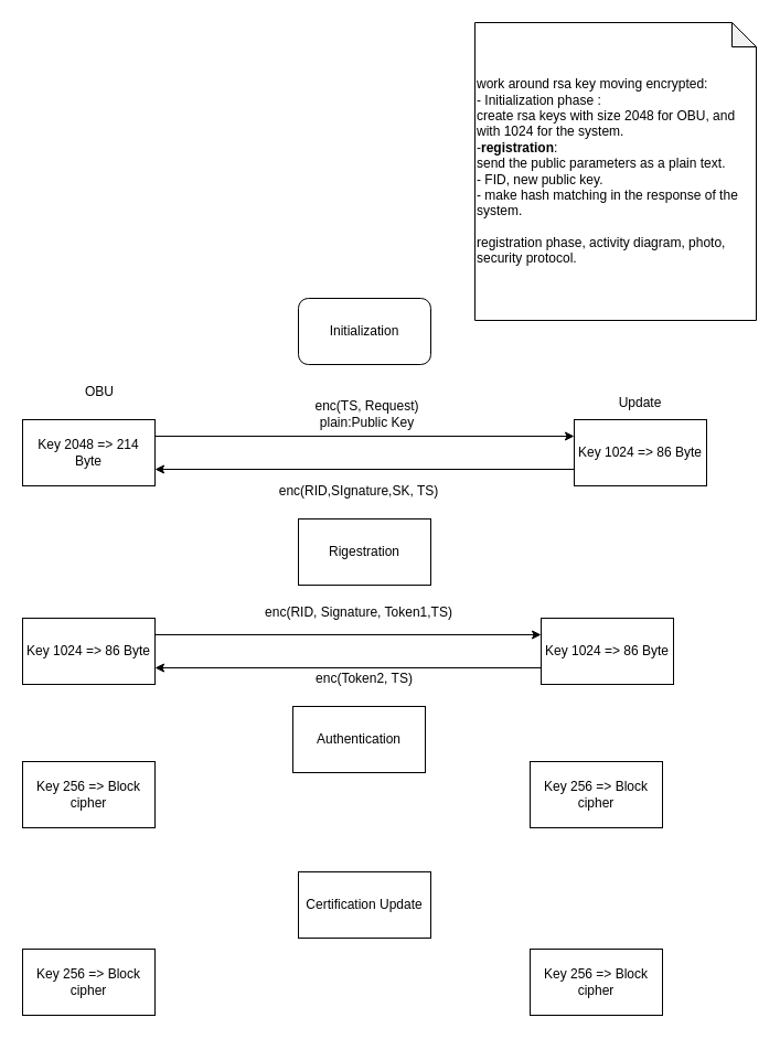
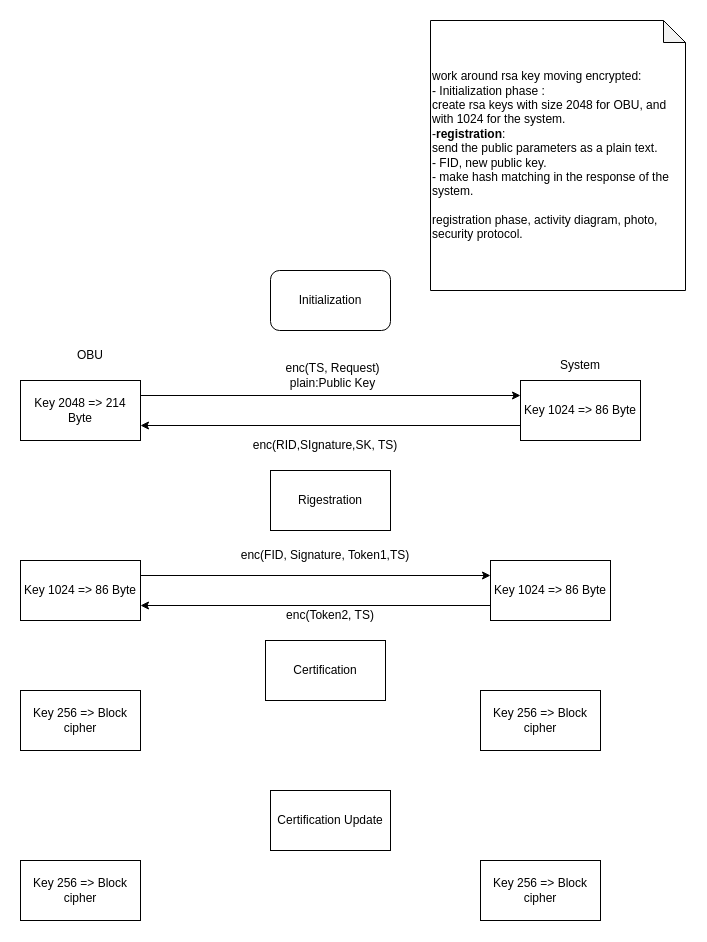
  <mxCell id="0" />
  <mxCell id="1" parent="0" />
  <mxCell id="2" value="Key 1024 =&amp;gt; 86 Byte" style="rounded=0;whiteSpace=wrap;html=1;" vertex="1" parent="1"><mxGeometry x="520" y="380" width="120" height="60" as="geometry" /></mxCell>
  <mxCell id="3" value="Key 2048 =&amp;gt; 214 Byte" style="rounded=0;whiteSpace=wrap;html=1;" vertex="1" parent="1"><mxGeometry x="20" y="380" width="120" height="60" as="geometry" /></mxCell>
  <mxCell id="4" value="Initialization" style="whiteSpace=wrap;html=1;rounded=1;" vertex="1" parent="1"><mxGeometry x="270" y="270" width="120" height="60" as="geometry" /></mxCell>
  <mxCell id="5" value="OBU" style="text;html=1;strokeColor=none;fillColor=none;align=center;verticalAlign=middle;whiteSpace=wrap;rounded=0;" vertex="1" parent="1"><mxGeometry x="60" y="340" width="60" height="30" as="geometry" /></mxCell>
- <mxCell id="6" value="Update" style="text;html=1;strokeColor=none;fillColor=none;align=center;verticalAlign=middle;whiteSpace=wrap;rounded=0;" vertex="1" parent="1"><mxGeometry x="550" y="350" width="60" height="30" as="geometry" /></mxCell>
+ <mxCell id="6" value="System" style="text;html=1;strokeColor=none;fillColor=none;align=center;verticalAlign=middle;whiteSpace=wrap;rounded=0;" vertex="1" parent="1"><mxGeometry x="550" y="350" width="60" height="30" as="geometry" /></mxCell>
  <mxCell id="7" value="" style="endArrow=classic;html=1;rounded=0;exitX=1;exitY=0.25;exitDx=0;exitDy=0;entryX=0;entryY=0.25;entryDx=0;entryDy=0;" edge="1" parent="1" source="3" target="2"><mxGeometry width="50" height="50" relative="1" as="geometry"><mxPoint x="340" y="520" as="sourcePoint" /><mxPoint x="390" y="470" as="targetPoint" /></mxGeometry></mxCell>
  <mxCell id="8" value="enc(TS, Request)&lt;br&gt;plain:Public Key" style="text;html=1;strokeColor=none;fillColor=none;align=center;verticalAlign=middle;whiteSpace=wrap;rounded=0;" vertex="1" parent="1"><mxGeometry x="240" y="360" width="185" height="30" as="geometry" /></mxCell>
  <mxCell id="9" value="" style="endArrow=classic;html=1;rounded=0;exitX=0;exitY=0.75;exitDx=0;exitDy=0;entryX=1;entryY=0.75;entryDx=0;entryDy=0;" edge="1" parent="1" source="2" target="3"><mxGeometry width="50" height="50" relative="1" as="geometry"><mxPoint x="340" y="550" as="sourcePoint" /><mxPoint x="390" y="500" as="targetPoint" /></mxGeometry></mxCell>
  <mxCell id="10" value="enc(RID,SIgnature,SK, TS)" style="text;html=1;strokeColor=none;fillColor=none;align=center;verticalAlign=middle;whiteSpace=wrap;rounded=0;" vertex="1" parent="1"><mxGeometry x="230" y="430" width="190" height="30" as="geometry" /></mxCell>
  <mxCell id="11" value="Rigestration" style="rounded=0;whiteSpace=wrap;html=1;" vertex="1" parent="1"><mxGeometry x="270" y="470" width="120" height="60" as="geometry" /></mxCell>
  <mxCell id="12" value="Key 1024 =&amp;gt; 86 Byte" style="rounded=0;whiteSpace=wrap;html=1;" vertex="1" parent="1"><mxGeometry x="20" y="560" width="120" height="60" as="geometry" /></mxCell>
  <mxCell id="13" value="Key 1024 =&amp;gt; 86 Byte" style="rounded=0;whiteSpace=wrap;html=1;" vertex="1" parent="1"><mxGeometry x="490" y="560" width="120" height="60" as="geometry" /></mxCell>
  <mxCell id="14" value="" style="endArrow=classic;html=1;rounded=0;exitX=1;exitY=0.25;exitDx=0;exitDy=0;entryX=0;entryY=0.25;entryDx=0;entryDy=0;" edge="1" parent="1" source="12" target="13"><mxGeometry width="50" height="50" relative="1" as="geometry"><mxPoint x="340" y="550" as="sourcePoint" /><mxPoint x="390" y="500" as="targetPoint" /></mxGeometry></mxCell>
- <mxCell id="15" value="enc(RID, Signature, Token1,TS)" style="text;html=1;strokeColor=none;fillColor=none;align=center;verticalAlign=middle;whiteSpace=wrap;rounded=0;" vertex="1" parent="1"><mxGeometry x="230" y="540" width="190" height="30" as="geometry" /></mxCell>
+ <mxCell id="15" value="enc(FID, Signature, Token1,TS)" style="text;html=1;strokeColor=none;fillColor=none;align=center;verticalAlign=middle;whiteSpace=wrap;rounded=0;" vertex="1" parent="1"><mxGeometry x="230" y="540" width="190" height="30" as="geometry" /></mxCell>
  <mxCell id="16" value="" style="endArrow=classic;html=1;rounded=0;exitX=0;exitY=0.75;exitDx=0;exitDy=0;entryX=1;entryY=0.75;entryDx=0;entryDy=0;" edge="1" parent="1" source="13" target="12"><mxGeometry width="50" height="50" relative="1" as="geometry"><mxPoint x="340" y="670" as="sourcePoint" /><mxPoint x="390" y="620" as="targetPoint" /></mxGeometry></mxCell>
  <mxCell id="17" value="enc(Token2, TS)" style="text;html=1;strokeColor=none;fillColor=none;align=center;verticalAlign=middle;whiteSpace=wrap;rounded=0;" vertex="1" parent="1"><mxGeometry x="260" y="600" width="140" height="30" as="geometry" /></mxCell>
  <mxCell id="18" value="Key 256 =&amp;gt; Block cipher" style="rounded=0;whiteSpace=wrap;html=1;" vertex="1" parent="1"><mxGeometry x="20" y="690" width="120" height="60" as="geometry" /></mxCell>
- <mxCell id="19" value="Authentication" style="rounded=0;whiteSpace=wrap;html=1;" vertex="1" parent="1"><mxGeometry x="265" y="640" width="120" height="60" as="geometry" /></mxCell>
+ <mxCell id="19" value="Certification" style="rounded=0;whiteSpace=wrap;html=1;" vertex="1" parent="1"><mxGeometry x="265" y="640" width="120" height="60" as="geometry" /></mxCell>
  <mxCell id="20" value="Certification Update" style="rounded=0;whiteSpace=wrap;html=1;" vertex="1" parent="1"><mxGeometry x="270" y="790" width="120" height="60" as="geometry" /></mxCell>
  <mxCell id="21" value="Key 256 =&amp;gt; Block cipher" style="rounded=0;whiteSpace=wrap;html=1;" vertex="1" parent="1"><mxGeometry x="480" y="690" width="120" height="60" as="geometry" /></mxCell>
  <mxCell id="22" value="Key 256 =&amp;gt; Block cipher" style="rounded=0;whiteSpace=wrap;html=1;" vertex="1" parent="1"><mxGeometry x="20" y="860" width="120" height="60" as="geometry" /></mxCell>
  <mxCell id="23" value="Key 256 =&amp;gt; Block cipher" style="rounded=0;whiteSpace=wrap;html=1;" vertex="1" parent="1"><mxGeometry x="480" y="860" width="120" height="60" as="geometry" /></mxCell>
  <mxCell id="24" value="work around rsa key moving encrypted:&lt;br&gt;- Initialization phase :&lt;br&gt;create rsa keys with size 2048 for OBU, and with 1024 for the system.&lt;br&gt;-&lt;b&gt;registration&lt;/b&gt;:&lt;br&gt;send the public parameters as a plain text.&lt;br&gt;- FID, new public key.&lt;br&gt;- make hash matching in the response of the system.&lt;br&gt;&lt;br&gt;registration phase, activity diagram, photo, security protocol." style="shape=note;whiteSpace=wrap;html=1;backgroundOutline=1;darkOpacity=0.05;size=22;align=left;" vertex="1" parent="1"><mxGeometry x="430" y="20" width="255" height="270" as="geometry" /></mxCell>
